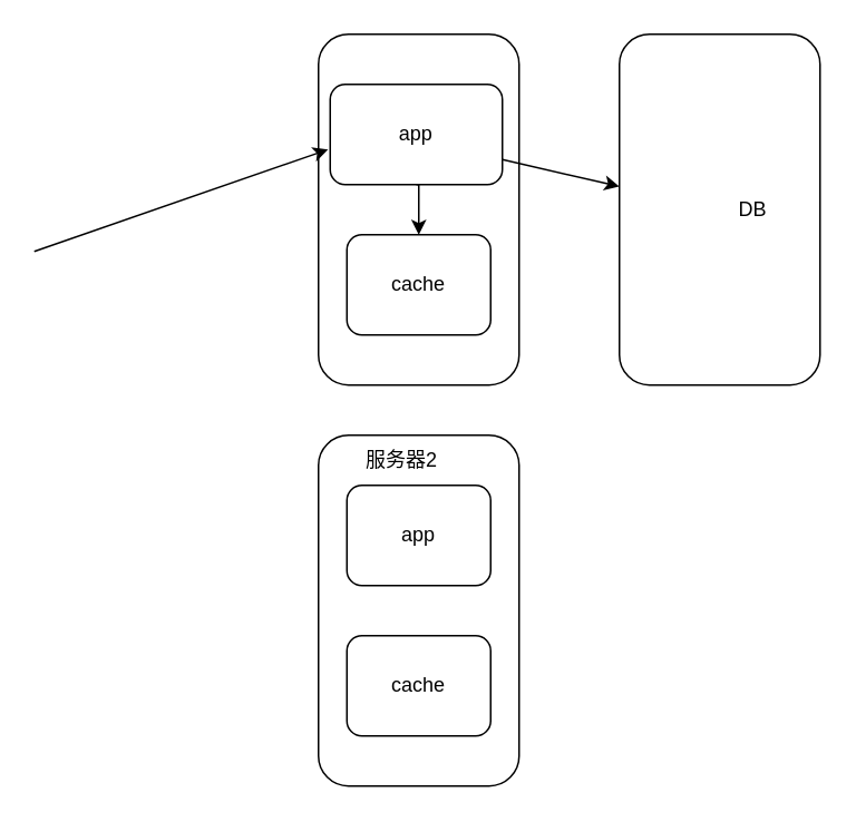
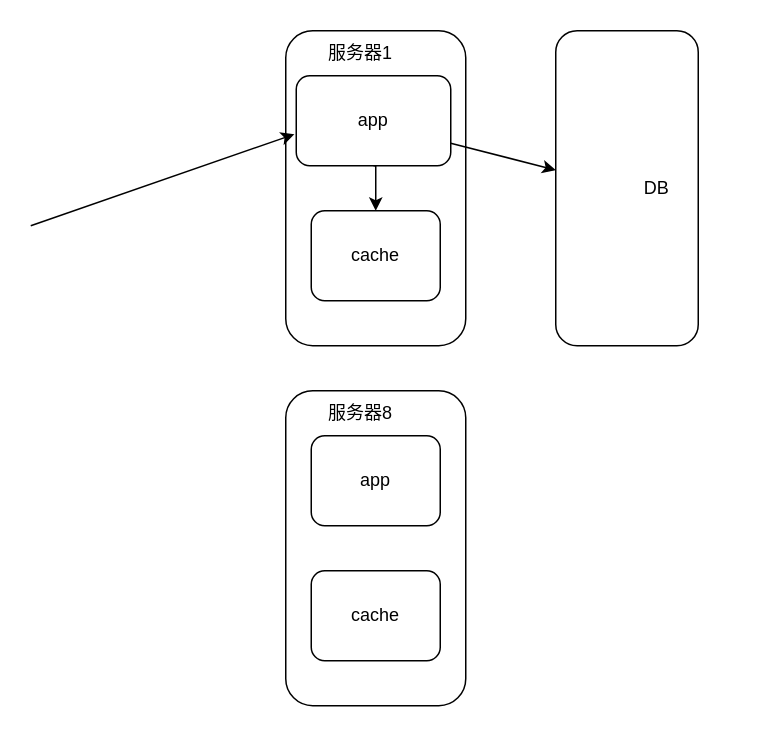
  <mxCell id="0" />
  <mxCell id="1" parent="0" />
  <mxCell id="2" value="&lt;blockquote style=&quot;margin: 0 0 0 40px; border: none; padding: 0px;&quot;&gt;&lt;div style=&quot;&quot;&gt;&lt;br&gt;&lt;/div&gt;&lt;/blockquote&gt;" style="rounded=1;whiteSpace=wrap;html=1;align=center;" vertex="1" parent="1"><mxGeometry x="190" y="20" width="120" height="210" as="geometry" /></mxCell>
  <mxCell id="3" style="edgeStyle=orthogonalEdgeStyle;rounded=0;orthogonalLoop=1;jettySize=auto;html=1;exitX=0.5;exitY=1;exitDx=0;exitDy=0;entryX=0.5;entryY=0;entryDx=0;entryDy=0;" edge="1" parent="1" source="4" target="6"><mxGeometry relative="1" as="geometry" /></mxCell>
  <mxCell id="4" value="app" style="rounded=1;whiteSpace=wrap;html=1;" vertex="1" parent="1"><mxGeometry x="197" y="50" width="103" height="60" as="geometry" /></mxCell>
+ <mxCell id="5" value="服务器1" style="text;strokeColor=none;align=center;fillColor=none;html=1;verticalAlign=middle;whiteSpace=wrap;rounded=0;" vertex="1" parent="1"><mxGeometry x="210" y="20" width="60" height="30" as="geometry" /></mxCell>
  <mxCell id="6" value="cache" style="rounded=1;whiteSpace=wrap;html=1;" vertex="1" parent="1"><mxGeometry x="207" y="140" width="86" height="60" as="geometry" /></mxCell>
  <mxCell id="7" value="&lt;blockquote style=&quot;margin: 0 0 0 40px; border: none; padding: 0px;&quot;&gt;&lt;div style=&quot;&quot;&gt;&lt;br&gt;&lt;/div&gt;&lt;/blockquote&gt;" style="rounded=1;whiteSpace=wrap;html=1;align=center;" vertex="1" parent="1"><mxGeometry x="190" y="260" width="120" height="210" as="geometry" /></mxCell>
  <mxCell id="8" value="app" style="rounded=1;whiteSpace=wrap;html=1;" vertex="1" parent="1"><mxGeometry x="207" y="290" width="86" height="60" as="geometry" /></mxCell>
- <mxCell id="9" value="服务器2" style="text;strokeColor=none;align=center;fillColor=none;html=1;verticalAlign=middle;whiteSpace=wrap;rounded=0;" vertex="1" parent="1"><mxGeometry x="210" y="260" width="60" height="30" as="geometry" /></mxCell>
+ <mxCell id="9" value="服务器8" style="text;strokeColor=none;align=center;fillColor=none;html=1;verticalAlign=middle;whiteSpace=wrap;rounded=0;" vertex="1" parent="1"><mxGeometry x="210" y="260" width="60" height="30" as="geometry" /></mxCell>
  <mxCell id="10" value="cache" style="rounded=1;whiteSpace=wrap;html=1;" vertex="1" parent="1"><mxGeometry x="207" y="380" width="86" height="60" as="geometry" /></mxCell>
- <mxCell id="11" value="&lt;blockquote style=&quot;margin: 0 0 0 40px; border: none; padding: 0px;&quot;&gt;&lt;div style=&quot;&quot;&gt;DB&lt;/div&gt;&lt;/blockquote&gt;" style="rounded=1;whiteSpace=wrap;html=1;align=center;" vertex="1" parent="1"><mxGeometry x="370" y="20" width="120" height="210" as="geometry" /></mxCell>
+ <mxCell id="11" value="&lt;blockquote style=&quot;margin: 0 0 0 40px; border: none; padding: 0px;&quot;&gt;&lt;div style=&quot;&quot;&gt;DB&lt;/div&gt;&lt;/blockquote&gt;" style="rounded=1;whiteSpace=wrap;html=1;align=center;" vertex="1" parent="1"><mxGeometry x="370" y="20" width="95" height="210" as="geometry" /></mxCell>
  <mxCell id="12" value="" style="endArrow=classic;html=1;rounded=0;entryX=-0.012;entryY=0.65;entryDx=0;entryDy=0;entryPerimeter=0;" edge="1" parent="1" target="4"><mxGeometry width="50" height="50" relative="1" as="geometry"><mxPoint x="20" y="150" as="sourcePoint" /><mxPoint x="350" y="210" as="targetPoint" /></mxGeometry></mxCell>
  <mxCell id="13" value="" style="endArrow=classic;html=1;rounded=0;exitX=1;exitY=0.75;exitDx=0;exitDy=0;" edge="1" parent="1" source="4" target="11"><mxGeometry width="50" height="50" relative="1" as="geometry"><mxPoint x="300" y="260" as="sourcePoint" /><mxPoint x="350" y="210" as="targetPoint" /></mxGeometry></mxCell>
